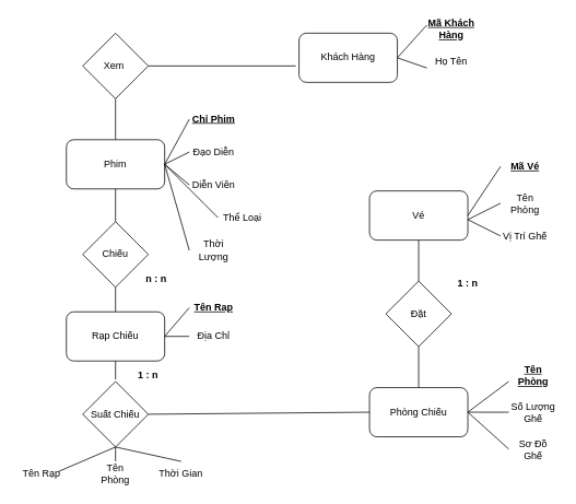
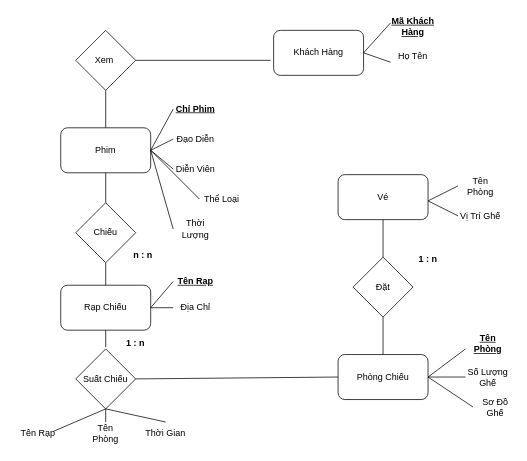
  <mxCell id="0" />
  <mxCell id="1" parent="0" />
  <mxCell id="2" value="Phim" style="rounded=1;whiteSpace=wrap;html=1;" vertex="1" parent="1"><mxGeometry x="80" y="170" width="120" height="60" as="geometry" /></mxCell>
  <mxCell id="3" value="&lt;b&gt;&lt;u&gt;Chỉ Phim&lt;/u&gt;&lt;/b&gt;" style="text;html=1;align=center;verticalAlign=middle;whiteSpace=wrap;rounded=0;" vertex="1" parent="1"><mxGeometry x="230" y="130" width="60" height="30" as="geometry" /></mxCell>
  <mxCell id="4" value="Đạo Diễn" style="text;html=1;align=center;verticalAlign=middle;whiteSpace=wrap;rounded=0;" vertex="1" parent="1"><mxGeometry x="230" y="170" width="60" height="30" as="geometry" /></mxCell>
  <mxCell id="5" value="Diễn Viên" style="text;html=1;align=center;verticalAlign=middle;whiteSpace=wrap;rounded=0;" vertex="1" parent="1"><mxGeometry x="230" y="210" width="60" height="30" as="geometry" /></mxCell>
  <mxCell id="6" value="Thể Loại" style="text;html=1;align=center;verticalAlign=middle;whiteSpace=wrap;rounded=0;" vertex="1" parent="1"><mxGeometry x="265" y="250" width="60" height="30" as="geometry" /></mxCell>
  <mxCell id="7" value="Thời Lượng" style="text;html=1;align=center;verticalAlign=middle;whiteSpace=wrap;rounded=0;" vertex="1" parent="1"><mxGeometry x="230" y="290" width="60" height="30" as="geometry" /></mxCell>
  <mxCell id="8" value="" style="endArrow=none;html=1;rounded=0;entryX=0;entryY=0.5;entryDx=0;entryDy=0;" edge="1" parent="1" target="3"><mxGeometry width="50" height="50" relative="1" as="geometry"><mxPoint x="200" y="200" as="sourcePoint" /><mxPoint x="230" y="145" as="targetPoint" /></mxGeometry></mxCell>
  <mxCell id="9" value="" style="endArrow=none;html=1;rounded=0;entryX=0;entryY=0.5;entryDx=0;entryDy=0;" edge="1" parent="1" target="4"><mxGeometry width="50" height="50" relative="1" as="geometry"><mxPoint x="200" y="200" as="sourcePoint" /><mxPoint x="250" y="150" as="targetPoint" /></mxGeometry></mxCell>
  <mxCell id="10" value="" style="endArrow=none;html=1;rounded=0;entryX=0;entryY=0.5;entryDx=0;entryDy=0;" edge="1" parent="1" target="5"><mxGeometry width="50" height="50" relative="1" as="geometry"><mxPoint x="200" y="200" as="sourcePoint" /><mxPoint x="250" y="150" as="targetPoint" /></mxGeometry></mxCell>
  <mxCell id="11" value="" style="endArrow=none;html=1;rounded=0;entryX=0;entryY=0.5;entryDx=0;entryDy=0;" edge="1" parent="1" target="6"><mxGeometry width="50" height="50" relative="1" as="geometry"><mxPoint x="200" y="200" as="sourcePoint" /><mxPoint x="250" y="150" as="targetPoint" /></mxGeometry></mxCell>
  <mxCell id="12" value="" style="endArrow=none;html=1;rounded=0;entryX=0;entryY=0.5;entryDx=0;entryDy=0;" edge="1" parent="1" target="7"><mxGeometry width="50" height="50" relative="1" as="geometry"><mxPoint x="200" y="200" as="sourcePoint" /><mxPoint x="250" y="150" as="targetPoint" /></mxGeometry></mxCell>
  <mxCell id="13" value="Rạp Chiếu" style="rounded=1;whiteSpace=wrap;html=1;" vertex="1" parent="1"><mxGeometry x="80" y="380" width="120" height="60" as="geometry" /></mxCell>
  <mxCell id="14" value="&lt;b&gt;&lt;u&gt;Tên Rạp&lt;/u&gt;&lt;/b&gt;" style="text;html=1;align=center;verticalAlign=middle;whiteSpace=wrap;rounded=0;" vertex="1" parent="1"><mxGeometry x="230" y="360" width="60" height="30" as="geometry" /></mxCell>
  <mxCell id="15" value="Địa Chỉ" style="text;html=1;align=center;verticalAlign=middle;whiteSpace=wrap;rounded=0;" vertex="1" parent="1"><mxGeometry x="230" y="395" width="60" height="30" as="geometry" /></mxCell>
  <mxCell id="16" value="" style="endArrow=none;html=1;rounded=0;entryX=0;entryY=0.5;entryDx=0;entryDy=0;" edge="1" parent="1" target="14"><mxGeometry width="50" height="50" relative="1" as="geometry"><mxPoint x="200" y="410" as="sourcePoint" /><mxPoint x="250" y="360" as="targetPoint" /></mxGeometry></mxCell>
  <mxCell id="17" value="" style="endArrow=none;html=1;rounded=0;entryX=0;entryY=0.5;entryDx=0;entryDy=0;" edge="1" parent="1" target="15"><mxGeometry width="50" height="50" relative="1" as="geometry"><mxPoint x="200" y="410" as="sourcePoint" /><mxPoint x="250" y="360" as="targetPoint" /></mxGeometry></mxCell>
  <mxCell id="18" value="Phòng Chiếu" style="rounded=1;whiteSpace=wrap;html=1;" vertex="1" parent="1"><mxGeometry x="450" y="472.5" width="120" height="60" as="geometry" /></mxCell>
  <mxCell id="19" value="&lt;b&gt;&lt;u&gt;Tên Phòng&lt;/u&gt;&lt;/b&gt;" style="text;html=1;align=center;verticalAlign=middle;whiteSpace=wrap;rounded=0;" vertex="1" parent="1"><mxGeometry x="620" y="442.5" width="60" height="30" as="geometry" /></mxCell>
  <mxCell id="20" value="Số Lượng Ghế" style="text;html=1;align=center;verticalAlign=middle;whiteSpace=wrap;rounded=0;" vertex="1" parent="1"><mxGeometry x="620" y="487.5" width="60" height="30" as="geometry" /></mxCell>
- <mxCell id="21" value="Sơ Đồ Ghế" style="text;html=1;align=center;verticalAlign=middle;whiteSpace=wrap;rounded=0;" vertex="1" parent="1"><mxGeometry x="620" y="532.5" width="60" height="30" as="geometry" /></mxCell>
+ <mxCell id="21" value="Sơ Đồ Ghế" style="text;html=1;align=center;verticalAlign=middle;whiteSpace=wrap;rounded=0;" vertex="1" parent="1"><mxGeometry x="630" y="527.5" width="60" height="30" as="geometry" /></mxCell>
  <mxCell id="22" value="" style="endArrow=none;html=1;rounded=0;entryX=0;entryY=0.75;entryDx=0;entryDy=0;" edge="1" parent="1" target="19"><mxGeometry width="50" height="50" relative="1" as="geometry"><mxPoint x="570" y="502.5" as="sourcePoint" /><mxPoint x="620" y="452.5" as="targetPoint" /></mxGeometry></mxCell>
  <mxCell id="23" value="" style="endArrow=none;html=1;rounded=0;entryX=0;entryY=0.5;entryDx=0;entryDy=0;" edge="1" parent="1" target="20"><mxGeometry width="50" height="50" relative="1" as="geometry"><mxPoint x="570" y="502.5" as="sourcePoint" /><mxPoint x="620" y="452.5" as="targetPoint" /></mxGeometry></mxCell>
  <mxCell id="24" value="" style="endArrow=none;html=1;rounded=0;entryX=0;entryY=0.5;entryDx=0;entryDy=0;" edge="1" parent="1" target="21"><mxGeometry width="50" height="50" relative="1" as="geometry"><mxPoint x="570" y="502.5" as="sourcePoint" /><mxPoint x="620" y="452.5" as="targetPoint" /></mxGeometry></mxCell>
  <mxCell id="25" value="Suất Chiếu" style="rhombus;whiteSpace=wrap;html=1;" vertex="1" parent="1"><mxGeometry x="100" y="465" width="80" height="80" as="geometry" /></mxCell>
  <mxCell id="26" value="" style="endArrow=none;html=1;rounded=0;entryX=0;entryY=0.5;entryDx=0;entryDy=0;exitX=1;exitY=0.5;exitDx=0;exitDy=0;" edge="1" parent="1" source="25" target="18"><mxGeometry width="50" height="50" relative="1" as="geometry"><mxPoint x="170" y="665" as="sourcePoint" /><mxPoint x="220" y="615" as="targetPoint" /></mxGeometry></mxCell>
  <mxCell id="27" value="Tên Rạp" style="text;html=1;align=center;verticalAlign=middle;whiteSpace=wrap;rounded=0;" vertex="1" parent="1"><mxGeometry x="20" y="562.5" width="60" height="30" as="geometry" /></mxCell>
  <mxCell id="28" value="Tên Phòng" style="text;html=1;align=center;verticalAlign=middle;whiteSpace=wrap;rounded=0;" vertex="1" parent="1"><mxGeometry x="110" y="562.5" width="60" height="30" as="geometry" /></mxCell>
  <mxCell id="29" value="Thời Gian" style="text;html=1;align=center;verticalAlign=middle;whiteSpace=wrap;rounded=0;" vertex="1" parent="1"><mxGeometry x="190" y="562.5" width="60" height="30" as="geometry" /></mxCell>
  <mxCell id="30" value="" style="endArrow=none;html=1;rounded=0;exitX=0.5;exitY=0;exitDx=0;exitDy=0;" edge="1" parent="1"><mxGeometry width="50" height="50" relative="1" as="geometry"><mxPoint x="70" y="575" as="sourcePoint" /><mxPoint x="140" y="545" as="targetPoint" /></mxGeometry></mxCell>
  <mxCell id="31" value="" style="endArrow=none;html=1;rounded=0;exitX=0.5;exitY=0;exitDx=0;exitDy=0;" edge="1" parent="1" source="28"><mxGeometry width="50" height="50" relative="1" as="geometry"><mxPoint x="90" y="595" as="sourcePoint" /><mxPoint x="140" y="545" as="targetPoint" /></mxGeometry></mxCell>
  <mxCell id="32" value="" style="endArrow=none;html=1;rounded=0;exitX=0.5;exitY=0;exitDx=0;exitDy=0;" edge="1" parent="1" source="29"><mxGeometry width="50" height="50" relative="1" as="geometry"><mxPoint x="90" y="595" as="sourcePoint" /><mxPoint x="140" y="545" as="targetPoint" /></mxGeometry></mxCell>
  <mxCell id="33" value="Chiếu" style="rhombus;whiteSpace=wrap;html=1;" vertex="1" parent="1"><mxGeometry x="100" y="270" width="80" height="80" as="geometry" /></mxCell>
  <mxCell id="34" value="&lt;b&gt;n : n&lt;/b&gt;" style="text;html=1;align=center;verticalAlign=middle;whiteSpace=wrap;rounded=0;" vertex="1" parent="1"><mxGeometry x="160" y="315" width="60" height="50" as="geometry" /></mxCell>
  <mxCell id="35" value="&lt;b&gt;1 : n&lt;/b&gt;" style="text;html=1;align=center;verticalAlign=middle;whiteSpace=wrap;rounded=0;" vertex="1" parent="1"><mxGeometry x="150" y="442.5" width="60" height="30" as="geometry" /></mxCell>
  <mxCell id="36" value="" style="endArrow=none;html=1;rounded=0;entryX=0.5;entryY=1;entryDx=0;entryDy=0;exitX=0.5;exitY=0;exitDx=0;exitDy=0;" edge="1" parent="1" source="33" target="2"><mxGeometry width="50" height="50" relative="1" as="geometry"><mxPoint x="140" y="310" as="sourcePoint" /><mxPoint x="150" y="230" as="targetPoint" /></mxGeometry></mxCell>
  <mxCell id="37" value="" style="endArrow=none;html=1;rounded=0;exitX=0.5;exitY=0;exitDx=0;exitDy=0;" edge="1" parent="1" source="13"><mxGeometry width="50" height="50" relative="1" as="geometry"><mxPoint x="90" y="400" as="sourcePoint" /><mxPoint x="140" y="350" as="targetPoint" /></mxGeometry></mxCell>
  <mxCell id="38" value="" style="endArrow=none;html=1;rounded=0;exitX=0.5;exitY=0;exitDx=0;exitDy=0;" edge="1" parent="1"><mxGeometry width="50" height="50" relative="1" as="geometry"><mxPoint x="140" y="462.5" as="sourcePoint" /><mxPoint x="140" y="440" as="targetPoint" /></mxGeometry></mxCell>
  <mxCell id="39" value="Khách Hàng" style="rounded=1;whiteSpace=wrap;html=1;" vertex="1" parent="1"><mxGeometry x="364" y="40" width="120" height="60" as="geometry" /></mxCell>
  <mxCell id="40" value="&lt;b&gt;&lt;u&gt;Mã Khách Hàng&lt;/u&gt;&lt;/b&gt;" style="text;html=1;align=center;verticalAlign=middle;whiteSpace=wrap;rounded=0;" vertex="1" parent="1"><mxGeometry x="520" y="20" width="60" height="30" as="geometry" /></mxCell>
  <mxCell id="41" value="Họ Tên" style="text;html=1;align=center;verticalAlign=middle;whiteSpace=wrap;rounded=0;" vertex="1" parent="1"><mxGeometry x="520" y="60" width="60" height="30" as="geometry" /></mxCell>
  <mxCell id="42" value="" style="endArrow=none;html=1;rounded=0;exitX=1;exitY=0.5;exitDx=0;exitDy=0;" edge="1" parent="1" source="39"><mxGeometry width="50" height="50" relative="1" as="geometry"><mxPoint x="470" y="80" as="sourcePoint" /><mxPoint x="520" y="30" as="targetPoint" /></mxGeometry></mxCell>
  <mxCell id="43" value="" style="endArrow=none;html=1;rounded=0;exitX=1;exitY=0.5;exitDx=0;exitDy=0;entryX=0;entryY=0.75;entryDx=0;entryDy=0;" edge="1" parent="1" source="39" target="41"><mxGeometry width="50" height="50" relative="1" as="geometry"><mxPoint x="470" y="130" as="sourcePoint" /><mxPoint x="520" y="80" as="targetPoint" /></mxGeometry></mxCell>
  <mxCell id="44" value="Xem&amp;nbsp;" style="rhombus;whiteSpace=wrap;html=1;" vertex="1" parent="1"><mxGeometry x="100" y="40" width="80" height="80" as="geometry" /></mxCell>
  <mxCell id="45" value="" style="endArrow=none;html=1;rounded=0;exitX=1;exitY=0.5;exitDx=0;exitDy=0;" edge="1" parent="1" source="44"><mxGeometry width="50" height="50" relative="1" as="geometry"><mxPoint x="310" y="120" as="sourcePoint" /><mxPoint x="360" y="80" as="targetPoint" /></mxGeometry></mxCell>
  <mxCell id="46" value="" style="endArrow=none;html=1;rounded=0;exitX=0.5;exitY=0;exitDx=0;exitDy=0;" edge="1" parent="1" source="2"><mxGeometry width="50" height="50" relative="1" as="geometry"><mxPoint x="90" y="170" as="sourcePoint" /><mxPoint x="140" y="120" as="targetPoint" /></mxGeometry></mxCell>
  <mxCell id="47" value="Vé" style="rounded=1;whiteSpace=wrap;html=1;" vertex="1" parent="1"><mxGeometry x="450" y="232.5" width="120" height="60" as="geometry" /></mxCell>
  <mxCell id="48" value="Tên Phòng" style="text;html=1;align=center;verticalAlign=middle;whiteSpace=wrap;rounded=0;" vertex="1" parent="1"><mxGeometry x="610" y="232.5" width="60" height="30" as="geometry" /></mxCell>
  <mxCell id="49" value="Vị Trí Ghế" style="text;html=1;align=center;verticalAlign=middle;whiteSpace=wrap;rounded=0;" vertex="1" parent="1"><mxGeometry x="610" y="272.5" width="60" height="30" as="geometry" /></mxCell>
- <mxCell id="50" value="&lt;b&gt;&lt;u&gt;Mã Vé&lt;/u&gt;&lt;/b&gt;" style="text;html=1;align=center;verticalAlign=middle;whiteSpace=wrap;rounded=0;" vertex="1" parent="1"><mxGeometry x="610" y="187.5" width="60" height="30" as="geometry" /></mxCell>
- <mxCell id="51" value="" style="endArrow=none;html=1;rounded=0;entryX=0;entryY=0.5;entryDx=0;entryDy=0;exitX=1;exitY=0.5;exitDx=0;exitDy=0;" edge="1" parent="1" source="47" target="50"><mxGeometry width="50" height="50" relative="1" as="geometry"><mxPoint x="570" y="262.5" as="sourcePoint" /><mxPoint x="620" y="212.5" as="targetPoint" /></mxGeometry></mxCell>
  <mxCell id="52" value="" style="endArrow=none;html=1;rounded=0;entryX=0;entryY=0.5;entryDx=0;entryDy=0;" edge="1" parent="1" target="48"><mxGeometry width="50" height="50" relative="1" as="geometry"><mxPoint x="570" y="267.5" as="sourcePoint" /><mxPoint x="620" y="217.5" as="targetPoint" /></mxGeometry></mxCell>
  <mxCell id="53" value="" style="endArrow=none;html=1;rounded=0;entryX=0;entryY=0.5;entryDx=0;entryDy=0;" edge="1" parent="1" target="49"><mxGeometry width="50" height="50" relative="1" as="geometry"><mxPoint x="570" y="267.5" as="sourcePoint" /><mxPoint x="620" y="217.5" as="targetPoint" /></mxGeometry></mxCell>
  <mxCell id="54" value="Đặt" style="rhombus;whiteSpace=wrap;html=1;" vertex="1" parent="1"><mxGeometry x="470" y="342.5" width="80" height="80" as="geometry" /></mxCell>
  <mxCell id="55" value="" style="endArrow=none;html=1;rounded=0;exitX=0.5;exitY=0;exitDx=0;exitDy=0;" edge="1" parent="1" source="18"><mxGeometry width="50" height="50" relative="1" as="geometry"><mxPoint x="460" y="472.5" as="sourcePoint" /><mxPoint x="510" y="422.5" as="targetPoint" /></mxGeometry></mxCell>
  <mxCell id="56" value="" style="endArrow=none;html=1;rounded=0;" edge="1" parent="1"><mxGeometry width="50" height="50" relative="1" as="geometry"><mxPoint x="510" y="342.5" as="sourcePoint" /><mxPoint x="510" y="292.5" as="targetPoint" /></mxGeometry></mxCell>
  <mxCell id="57" value="&lt;b&gt;1 : n&lt;/b&gt;" style="text;html=1;align=center;verticalAlign=middle;whiteSpace=wrap;rounded=0;" vertex="1" parent="1"><mxGeometry x="540" y="330" width="60" height="30" as="geometry" /></mxCell>
